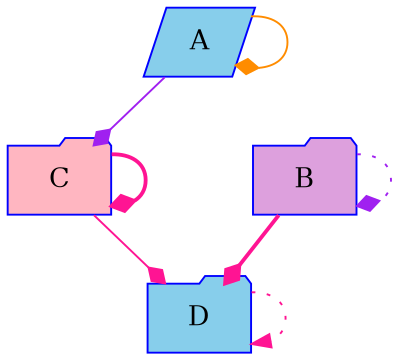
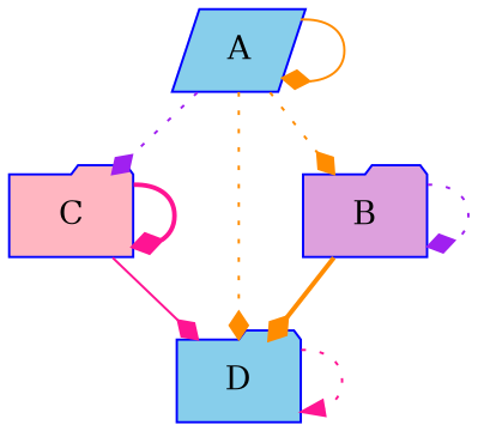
  digraph {
    rankdir=TB
    node [color=blue fillcolor=skyblue shape=folder style=filled]
    edge [arrowhead=diamond color=deeppink style=dotted]
    C [fillcolor=lightpink]
    D
    A [shape=parallelogram]
    B [fillcolor=plum]
    C -> C [style=bold]
    C -> D [style=solid]
    D -> D [arrowhead=normal]
-   A -> C [color=purple style=solid]
+   A -> C [color=purple]
+   A -> D [color=darkorange]
    A -> A [color=darkorange style=solid]
-   B -> D [style=bold]
+   A -> B [color=darkorange]
+   B -> D [color=darkorange style=bold]
    B -> B [color=purple]
  }
